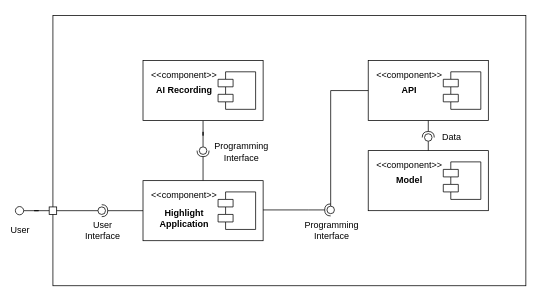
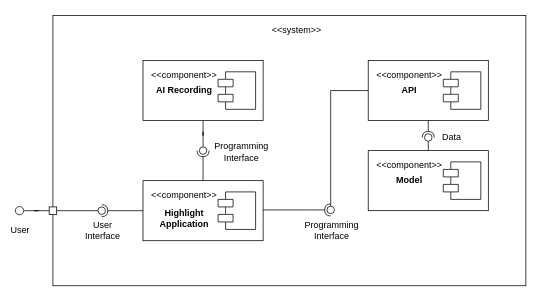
  <mxCell id="0" />
  <mxCell id="1" parent="0" />
  <mxCell id="2" value="" style="rounded=0;whiteSpace=wrap;html=1;sketch=0;strokeWidth=1;fontSize=12;movable=1;resizable=1;rotatable=1;deletable=1;editable=1;locked=0;connectable=1;" parent="1" vertex="1"><mxGeometry x="70" y="20" width="630" height="360" as="geometry" /></mxCell>
+ <mxCell id="3" value="&amp;lt;&amp;lt;system&amp;gt;&amp;gt;" style="text;html=1;strokeColor=none;fillColor=none;align=center;verticalAlign=middle;whiteSpace=wrap;rounded=0;" parent="1" vertex="1"><mxGeometry x="340" y="30" width="110" height="20" as="geometry" /></mxCell>
  <mxCell id="4" value="" style="rounded=0;orthogonalLoop=1;jettySize=auto;html=1;endArrow=halfCircle;endFill=0;endSize=6;strokeWidth=1;fontSize=12;" parent="1" source="32" edge="1"><mxGeometry relative="1" as="geometry"><mxPoint x="330" y="195" as="sourcePoint" /><mxPoint x="270" y="200" as="targetPoint" /></mxGeometry></mxCell>
  <mxCell id="5" value="Programming&lt;br&gt;Interface" style="edgeLabel;html=1;align=center;verticalAlign=middle;resizable=0;points=[];fontSize=12;" parent="4" vertex="1" connectable="0"><mxGeometry x="0.519" relative="1" as="geometry"><mxPoint x="50" y="-9" as="offset" /></mxGeometry></mxCell>
  <mxCell id="6" style="edgeStyle=orthogonalEdgeStyle;rounded=0;orthogonalLoop=1;jettySize=auto;html=1;endArrow=none;endFill=0;" edge="1" parent="1" source="7" target="22"><mxGeometry relative="1" as="geometry" /></mxCell>
  <mxCell id="7" value="" style="ellipse;whiteSpace=wrap;html=1;fontFamily=Helvetica;fontSize=12;fontColor=#000000;align=center;strokeColor=#000000;fillColor=#ffffff;points=[];aspect=fixed;resizable=0;sketch=0;" parent="1" vertex="1"><mxGeometry x="265" y="195" width="10" height="10" as="geometry" /></mxCell>
  <mxCell id="8" value="" style="rounded=0;whiteSpace=wrap;html=1;sketch=0;strokeWidth=1;fontSize=12;" parent="1" vertex="1"><mxGeometry x="65" y="275" width="10" height="10" as="geometry" /></mxCell>
  <mxCell id="9" value="" style="rounded=0;orthogonalLoop=1;jettySize=auto;html=1;endArrow=none;endFill=0;strokeWidth=1;fontSize=12;exitX=1;exitY=0.5;exitDx=0;exitDy=0;" parent="1" source="8" target="12" edge="1"><mxGeometry relative="1" as="geometry"><mxPoint x="120" y="300" as="sourcePoint" /></mxGeometry></mxCell>
  <mxCell id="10" value="" style="rounded=0;orthogonalLoop=1;jettySize=auto;html=1;endArrow=halfCircle;endFill=0;entryX=0.5;entryY=0.5;entryDx=0;entryDy=0;endSize=6;strokeWidth=1;fontSize=12;exitX=0;exitY=0.25;exitDx=0;exitDy=0;" parent="1" source="35" target="12" edge="1"><mxGeometry relative="1" as="geometry"><mxPoint x="160" y="300" as="sourcePoint" /></mxGeometry></mxCell>
  <mxCell id="11" value="User&lt;br&gt;Interface" style="edgeLabel;html=1;align=center;verticalAlign=middle;resizable=0;points=[];fontSize=12;" parent="10" vertex="1" connectable="0"><mxGeometry x="0.38" relative="1" as="geometry"><mxPoint x="-16.9" y="25" as="offset" /></mxGeometry></mxCell>
  <mxCell id="12" value="" style="ellipse;whiteSpace=wrap;html=1;fontFamily=Helvetica;fontSize=12;fontColor=#000000;align=center;strokeColor=#000000;fillColor=#ffffff;points=[];aspect=fixed;resizable=0;sketch=0;" parent="1" vertex="1"><mxGeometry x="130" y="275" width="10" height="10" as="geometry" /></mxCell>
  <mxCell id="13" style="edgeStyle=orthogonalEdgeStyle;rounded=0;orthogonalLoop=1;jettySize=auto;html=1;entryX=0;entryY=0.5;entryDx=0;entryDy=0;startArrow=none;startFill=0;startSize=6;endArrow=none;endFill=0;endSize=6;strokeWidth=1;fontSize=12;" parent="1" source="15" target="8" edge="1"><mxGeometry relative="1" as="geometry" /></mxCell>
  <mxCell id="14" value="User" style="edgeLabel;html=1;align=center;verticalAlign=middle;resizable=0;points=[];fontSize=12;" parent="13" vertex="1" connectable="0"><mxGeometry x="-0.753" y="-1" relative="1" as="geometry"><mxPoint x="-11.08" y="24" as="offset" /></mxGeometry></mxCell>
  <mxCell id="15" value="" style="ellipse;whiteSpace=wrap;html=1;aspect=fixed;" parent="1" vertex="1"><mxGeometry x="20" y="274.5" width="11" height="11" as="geometry" /></mxCell>
  <mxCell id="16" value="" style="group" parent="1" vertex="1" connectable="0"><mxGeometry x="490" y="80" width="160" height="80" as="geometry" /></mxCell>
  <mxCell id="17" value="" style="rounded=0;whiteSpace=wrap;html=1;" parent="16" vertex="1"><mxGeometry width="160" height="80" as="geometry" /></mxCell>
  <mxCell id="18" value="" style="shape=module;align=left;spacingLeft=20;align=center;verticalAlign=top;" parent="16" vertex="1"><mxGeometry x="100" y="15" width="50" height="50" as="geometry" /></mxCell>
  <mxCell id="19" value="&amp;lt;&amp;lt;component&amp;gt;&amp;gt;" style="text;html=1;strokeColor=none;fillColor=none;align=center;verticalAlign=middle;whiteSpace=wrap;rounded=0;" parent="16" vertex="1"><mxGeometry y="10" width="110" height="20" as="geometry" /></mxCell>
  <mxCell id="20" value="&lt;b&gt;API&lt;/b&gt;" style="text;html=1;strokeColor=none;fillColor=none;align=center;verticalAlign=middle;whiteSpace=wrap;rounded=0;" parent="16" vertex="1"><mxGeometry y="30" width="110" height="20" as="geometry" /></mxCell>
  <mxCell id="21" value="" style="group" parent="1" vertex="1" connectable="0"><mxGeometry x="190" y="80" width="160" height="80" as="geometry" /></mxCell>
  <mxCell id="22" value="" style="rounded=0;whiteSpace=wrap;html=1;" parent="21" vertex="1"><mxGeometry width="160" height="80" as="geometry" /></mxCell>
  <mxCell id="23" value="" style="shape=module;align=left;spacingLeft=20;align=center;verticalAlign=top;" parent="21" vertex="1"><mxGeometry x="100" y="15" width="50" height="50" as="geometry" /></mxCell>
  <mxCell id="24" value="&amp;lt;&amp;lt;component&amp;gt;&amp;gt;" style="text;html=1;strokeColor=none;fillColor=none;align=center;verticalAlign=middle;whiteSpace=wrap;rounded=0;" parent="21" vertex="1"><mxGeometry y="10" width="110" height="20" as="geometry" /></mxCell>
  <mxCell id="25" value="&lt;b&gt;AI Recording&lt;/b&gt;" style="text;html=1;strokeColor=none;fillColor=none;align=center;verticalAlign=middle;whiteSpace=wrap;rounded=0;" parent="21" vertex="1"><mxGeometry y="30" width="110" height="20" as="geometry" /></mxCell>
  <mxCell id="26" value="" style="group" parent="1" vertex="1" connectable="0"><mxGeometry x="490" y="200" width="160" height="80" as="geometry" /></mxCell>
  <mxCell id="27" value="" style="rounded=0;whiteSpace=wrap;html=1;" parent="26" vertex="1"><mxGeometry width="160" height="80" as="geometry" /></mxCell>
  <mxCell id="28" value="" style="shape=module;align=left;spacingLeft=20;align=center;verticalAlign=top;" parent="26" vertex="1"><mxGeometry x="100" y="15" width="50" height="50" as="geometry" /></mxCell>
  <mxCell id="29" value="&amp;lt;&amp;lt;component&amp;gt;&amp;gt;" style="text;html=1;strokeColor=none;fillColor=none;align=center;verticalAlign=middle;whiteSpace=wrap;rounded=0;" parent="26" vertex="1"><mxGeometry y="10" width="110" height="20" as="geometry" /></mxCell>
  <mxCell id="30" value="&lt;b&gt;Model&lt;/b&gt;" style="text;html=1;strokeColor=none;fillColor=none;align=center;verticalAlign=middle;whiteSpace=wrap;rounded=0;" parent="26" vertex="1"><mxGeometry y="30" width="110" height="20" as="geometry" /></mxCell>
  <mxCell id="31" value="" style="group" parent="1" vertex="1" connectable="0"><mxGeometry x="190" y="240" width="160" height="80" as="geometry" /></mxCell>
  <mxCell id="32" value="" style="rounded=0;whiteSpace=wrap;html=1;" parent="31" vertex="1"><mxGeometry width="160" height="80" as="geometry" /></mxCell>
  <mxCell id="33" value="" style="shape=module;align=left;spacingLeft=20;align=center;verticalAlign=top;" parent="31" vertex="1"><mxGeometry x="100" y="15" width="50" height="50" as="geometry" /></mxCell>
  <mxCell id="34" value="&amp;lt;&amp;lt;component&amp;gt;&amp;gt;" style="text;html=1;strokeColor=none;fillColor=none;align=center;verticalAlign=middle;whiteSpace=wrap;rounded=0;" parent="31" vertex="1"><mxGeometry y="10" width="110" height="20" as="geometry" /></mxCell>
  <mxCell id="35" value="&lt;b&gt;Highlight&lt;br&gt;Application&lt;br&gt;&lt;/b&gt;" style="text;html=1;strokeColor=none;fillColor=none;align=center;verticalAlign=middle;whiteSpace=wrap;rounded=0;" parent="31" vertex="1"><mxGeometry y="30" width="110" height="40" as="geometry" /></mxCell>
  <mxCell id="36" value="" style="rounded=0;orthogonalLoop=1;jettySize=auto;html=1;endArrow=none;endFill=0;strokeWidth=1;fontSize=12;exitX=0.5;exitY=0;exitDx=0;exitDy=0;" parent="1" source="27" target="39" edge="1"><mxGeometry x="200" y="190" as="geometry"><mxPoint x="580" y="315" as="sourcePoint" /></mxGeometry></mxCell>
  <mxCell id="37" value="" style="rounded=0;orthogonalLoop=1;jettySize=auto;html=1;endArrow=halfCircle;endFill=0;entryX=0.5;entryY=0.5;entryDx=0;entryDy=0;endSize=6;strokeWidth=1;fontSize=12;exitX=0.5;exitY=1;exitDx=0;exitDy=0;" parent="1" source="17" target="39" edge="1"><mxGeometry x="200" y="190" as="geometry"><mxPoint x="600" y="170" as="sourcePoint" /></mxGeometry></mxCell>
  <mxCell id="38" value="Data" style="edgeLabel;html=1;align=center;verticalAlign=middle;resizable=0;points=[];fontSize=12;" parent="37" vertex="1" connectable="0"><mxGeometry x="-0.208" relative="1" as="geometry"><mxPoint x="30" y="13.7" as="offset" /></mxGeometry></mxCell>
  <mxCell id="39" value="" style="ellipse;whiteSpace=wrap;html=1;fontFamily=Helvetica;fontSize=12;fontColor=#000000;align=center;strokeColor=#000000;fillColor=#ffffff;points=[];aspect=fixed;resizable=0;sketch=0;" parent="1" vertex="1"><mxGeometry x="565" y="177.5" width="10" height="10" as="geometry" /></mxCell>
  <mxCell id="40" value="" style="rounded=0;orthogonalLoop=1;jettySize=auto;html=1;endArrow=none;endFill=0;strokeWidth=1;fontSize=12;exitX=0;exitY=0.5;exitDx=0;exitDy=0;edgeStyle=orthogonalEdgeStyle;" parent="1" source="20" target="43" edge="1"><mxGeometry x="200" y="190" as="geometry"><mxPoint x="420" y="235" as="sourcePoint" /></mxGeometry></mxCell>
  <mxCell id="41" value="Programming&lt;br&gt;Interface" style="edgeLabel;html=1;align=center;verticalAlign=middle;resizable=0;points=[];fontSize=12;" parent="40" vertex="1" connectable="0"><mxGeometry x="0.831" relative="1" as="geometry"><mxPoint y="48.89" as="offset" /></mxGeometry></mxCell>
  <mxCell id="42" value="" style="rounded=0;orthogonalLoop=1;jettySize=auto;html=1;endArrow=halfCircle;endFill=0;entryX=0.5;entryY=0.5;entryDx=0;entryDy=0;endSize=6;strokeWidth=1;fontSize=12;edgeStyle=orthogonalEdgeStyle;" parent="1" edge="1"><mxGeometry x="200" y="190" as="geometry"><mxPoint x="350" y="279" as="sourcePoint" /><Array as="points"><mxPoint x="410" y="279" /><mxPoint x="410" y="279" /></Array><mxPoint x="440" y="279" as="targetPoint" /></mxGeometry></mxCell>
  <mxCell id="43" value="" style="ellipse;whiteSpace=wrap;html=1;fontFamily=Helvetica;fontSize=12;fontColor=#000000;align=center;strokeColor=#000000;fillColor=#ffffff;points=[];aspect=fixed;resizable=0;sketch=0;" parent="1" vertex="1"><mxGeometry x="435" y="274" width="10" height="10" as="geometry" /></mxCell>
